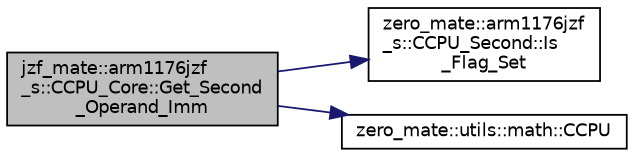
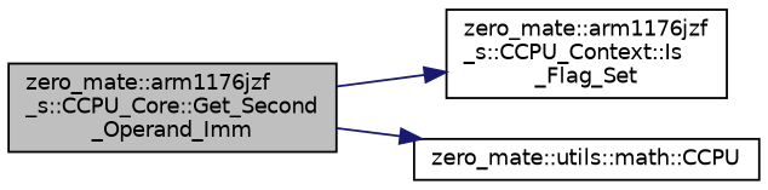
  digraph {
    rankdir=LR
    node [color=black fontname=Helvetica fontsize=10 shape=record]
    edge [color=midnightblue fontname=Helvetica fontsize=10 labelfontname=Helvetica labelfontsize=10 style=solid]
-   n1 [fillcolor=grey75 fontcolor=black height=0.2 label="jzf_mate::arm1176jzf\l_s::CCPU_Core::Get_Second\l_Operand_Imm" style=filled width=0.4]
-   n2 [height=0.2 label="zero_mate::arm1176jzf\l_s::CCPU_Second::Is\l_Flag_Set" width=0.4]
+   n1 [fillcolor=grey75 fontcolor=black height=0.2 label="zero_mate::arm1176jzf\l_s::CCPU_Core::Get_Second\l_Operand_Imm" style=filled width=0.4]
+   n2 [height=0.2 label="zero_mate::arm1176jzf\l_s::CCPU_Context::Is\l_Flag_Set" width=0.4]
    n3 [height=0.2 label="zero_mate::utils::math::CCPU" width=0.4]
    n1 -> n2
    n1 -> n3
  }
